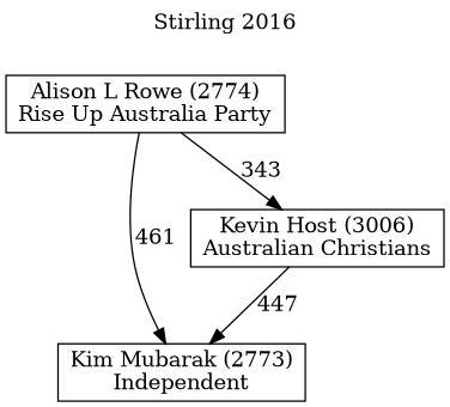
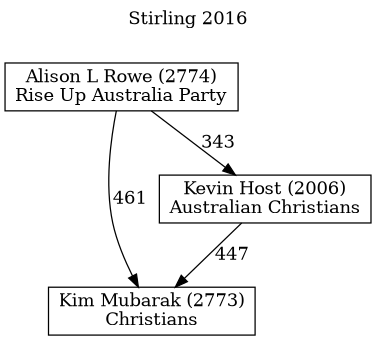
  digraph {
    label="Stirling 2016"
    labelloc=t
    mclimit=10
    node [shape=box]
-   n1 [label="Kim Mubarak (2773)\nIndependent"]
-   n2 [label="Kevin Host (3006)\nAustralian Christians"]
+   n1 [label="Kim Mubarak (2773)\nChristians"]
+   n2 [label="Kevin Host (2006)\nAustralian Christians"]
    n3 [label="Alison L Rowe (2774)\nRise Up Australia Party"]
    n2 -> n1 [label=447]
    n3 -> n1 [label=461]
    n3 -> n2 [label=343]
  }
